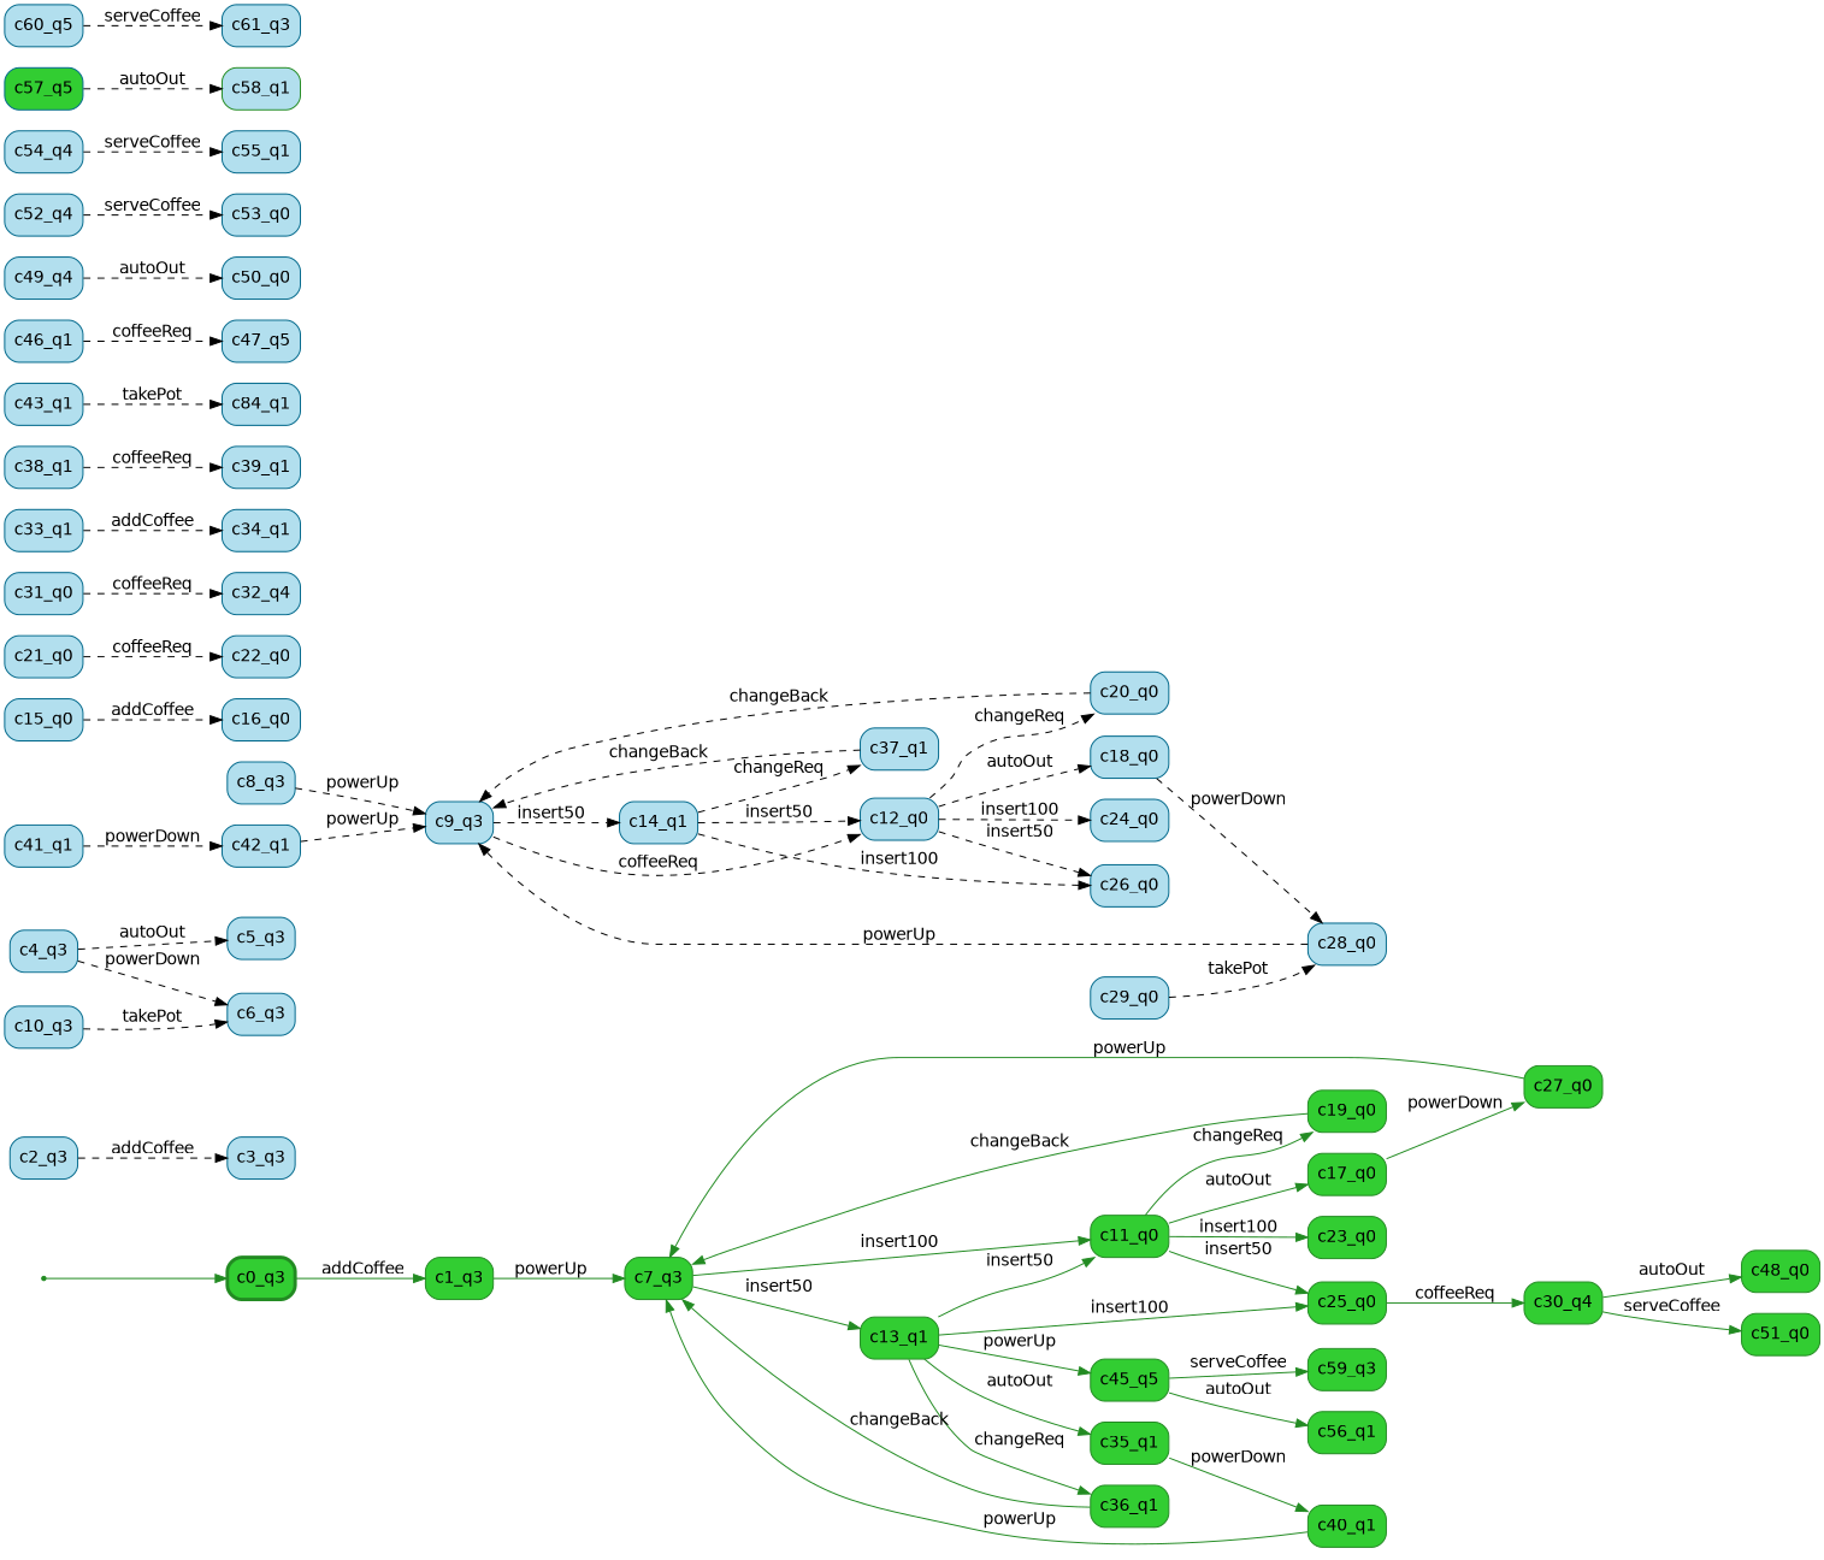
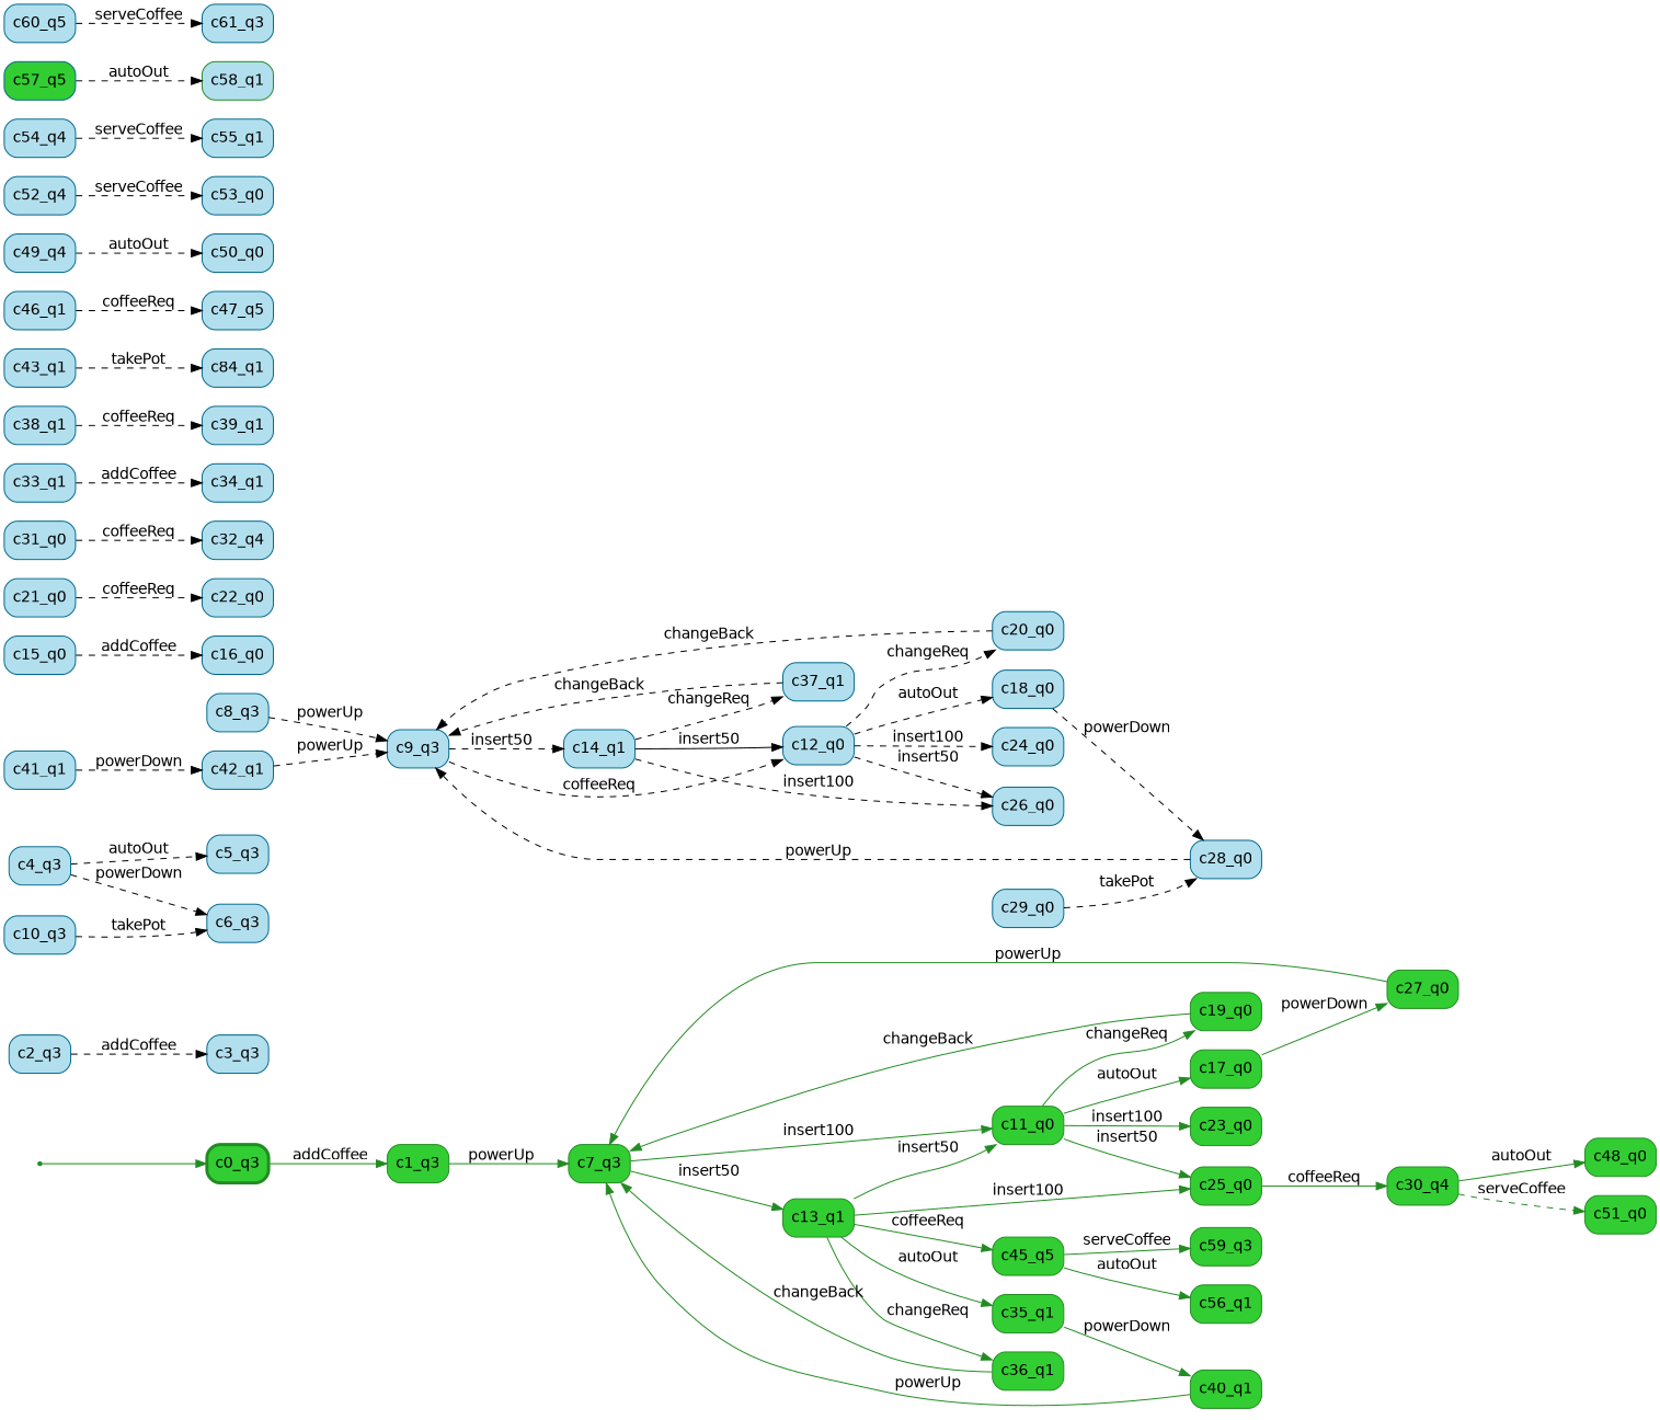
  digraph {
    fontname="DejaVu Sans"
    rankdir=LR
    node [color=deepskyblue4 fontname="DejaVu Sans" shape=box fillcolor=lightblue2 style="rounded, filled"]
    edge [color=black fontname="DejaVu Sans" style=dashed]
    __invisible__ [color=forestgreen shape=point fillcolor="" style=""]
    n2 [color=forestgreen fillcolor=limegreen label=c0_q3 penwidth=3]
    n3 [color=forestgreen fillcolor=limegreen label=c1_q3]
    n4 [color=forestgreen fillcolor=limegreen label=c7_q3]
    n5 [color=forestgreen fillcolor=limegreen label=c11_q0]
    n6 [color=forestgreen fillcolor=limegreen label=c13_q1]
    n7 [color=forestgreen fillcolor=limegreen label=c17_q0]
    n8 [color=forestgreen fillcolor=limegreen label=c19_q0]
    n9 [color=forestgreen fillcolor=limegreen label=c23_q0]
    n10 [color=forestgreen fillcolor=limegreen label=c25_q0]
    n11 [color=forestgreen fillcolor=limegreen label=c35_q1]
    n12 [color=forestgreen fillcolor=limegreen label=c36_q1]
    n13 [color=forestgreen fillcolor=limegreen label=c45_q5]
    n14 [color=forestgreen fillcolor=limegreen label=c27_q0]
    n15 [color=forestgreen fillcolor=limegreen label=c30_q4]
    n16 [color=forestgreen fillcolor=limegreen label=c48_q0]
    n17 [color=forestgreen fillcolor=limegreen label=c51_q0]
    n18 [color=forestgreen fillcolor=limegreen label=c40_q1]
    n19 [color=forestgreen fillcolor=limegreen label=c56_q1]
    n20 [color=forestgreen fillcolor=limegreen label=c59_q3]
    n21 [label=c2_q3]
    n22 [label=c3_q3]
    n23 [label=c4_q3]
    n24 [label=c5_q3]
    n25 [label=c6_q3]
    n26 [label=c8_q3]
    n27 [label=c9_q3]
    n28 [label=c12_q0]
    n29 [label=c14_q1]
    n30 [label=c18_q0]
    n31 [label=c20_q0]
    n32 [label=c24_q0]
    n33 [label=c26_q0]
    n34 [label=c37_q1]
    n35 [label=c10_q3]
    n36 [label=c28_q0]
    n37 [label=c15_q0]
    n38 [label=c16_q0]
    n39 [label=c21_q0]
    n40 [label=c22_q0]
    n41 [label=c29_q0]
    n42 [label=c31_q0]
    n43 [label=c32_q4]
    n44 [label=c33_q1]
    n45 [label=c34_q1]
    n46 [label=c38_q1]
    n47 [label=c39_q1]
    n48 [label=c41_q1]
    n49 [label=c42_q1]
    n50 [label=c43_q1]
    n51 [label=c84_q1]
    n52 [label=c46_q1]
    n53 [label=c47_q5]
    n54 [label=c49_q4]
    n55 [label=c50_q0]
    n56 [label=c52_q4]
    n57 [label=c53_q0]
    n58 [label=c54_q4]
    n59 [label=c55_q1]
    n60 [fillcolor=limegreen label=c57_q5]
    n61 [color=forestgreen label=c58_q1]
    n62 [label=c60_q5]
    n63 [label=c61_q3]
    __invisible__ -> n2 [color=forestgreen style=""]
    n2 -> n3 [color=forestgreen label=addCoffee style=""]
    n3 -> n4 [color=forestgreen label=powerUp style=""]
    n4 -> n5 [color=forestgreen label=insert100 style=""]
    n4 -> n6 [color=forestgreen label=insert50 style=""]
    n5 -> n7 [color=forestgreen label=autoOut style=""]
    n5 -> n8 [color=forestgreen label=changeReq style=""]
    n5 -> n9 [color=forestgreen label=insert100 style=""]
    n5 -> n10 [color=forestgreen label=insert50 style=""]
    n6 -> n5 [color=forestgreen label=insert50 style=""]
    n6 -> n10 [color=forestgreen label=insert100 style=""]
    n6 -> n11 [color=forestgreen label=autoOut style=""]
    n6 -> n12 [color=forestgreen label=changeReq style=""]
-   n6 -> n13 [color=forestgreen label=powerUp style=""]
+   n6 -> n13 [color=forestgreen label=coffeeReq style=""]
    n7 -> n14 [color=forestgreen label=powerDown style=""]
    n8 -> n4 [color=forestgreen label=changeBack style=""]
    n10 -> n15 [color=forestgreen label=coffeeReq style=""]
    n11 -> n18 [color=forestgreen label=powerDown style=""]
    n12 -> n4 [color=forestgreen label=changeBack style=""]
    n13 -> n19 [color=forestgreen label=autoOut style=""]
    n13 -> n20 [color=forestgreen label=serveCoffee style=""]
    n14 -> n4 [color=forestgreen label=powerUp style=""]
    n15 -> n16 [color=forestgreen label=autoOut style=""]
-   n15 -> n17 [color=forestgreen label=serveCoffee style=""]
+   n15 -> n17 [color=forestgreen label=serveCoffee]
    n18 -> n4 [color=forestgreen label=powerUp style=""]
    n21 -> n22 [label=addCoffee]
    n23 -> n24 [label=autoOut]
    n23 -> n25 [label=powerDown]
    n26 -> n27 [label=powerUp]
    n27 -> n28 [label=coffeeReq]
    n27 -> n29 [label=insert50]
    n28 -> n30 [label=autoOut]
    n28 -> n31 [label=changeReq]
    n28 -> n32 [label=insert100]
    n28 -> n33 [label=insert50]
-   n29 -> n28 [label=insert50]
+   n29 -> n28 [label=insert50 style=solid]
    n29 -> n33 [label=insert100]
    n29 -> n34 [label=changeReq]
    n30 -> n36 [label=powerDown]
    n31 -> n27 [label=changeBack]
    n34 -> n27 [label=changeBack]
    n35 -> n25 [label=takePot]
    n36 -> n27 [label=powerUp]
    n37 -> n38 [label=addCoffee]
    n39 -> n40 [label=coffeeReq]
    n41 -> n36 [label=takePot]
    n42 -> n43 [label=coffeeReq]
    n44 -> n45 [label=addCoffee]
    n46 -> n47 [label=coffeeReq]
    n48 -> n49 [label=powerDown]
    n49 -> n27 [label=powerUp]
    n50 -> n51 [label=takePot]
    n52 -> n53 [label=coffeeReq]
    n54 -> n55 [label=autoOut]
    n56 -> n57 [label=serveCoffee]
    n58 -> n59 [label=serveCoffee]
    n60 -> n61 [label=autoOut]
    n62 -> n63 [label=serveCoffee]
  }
